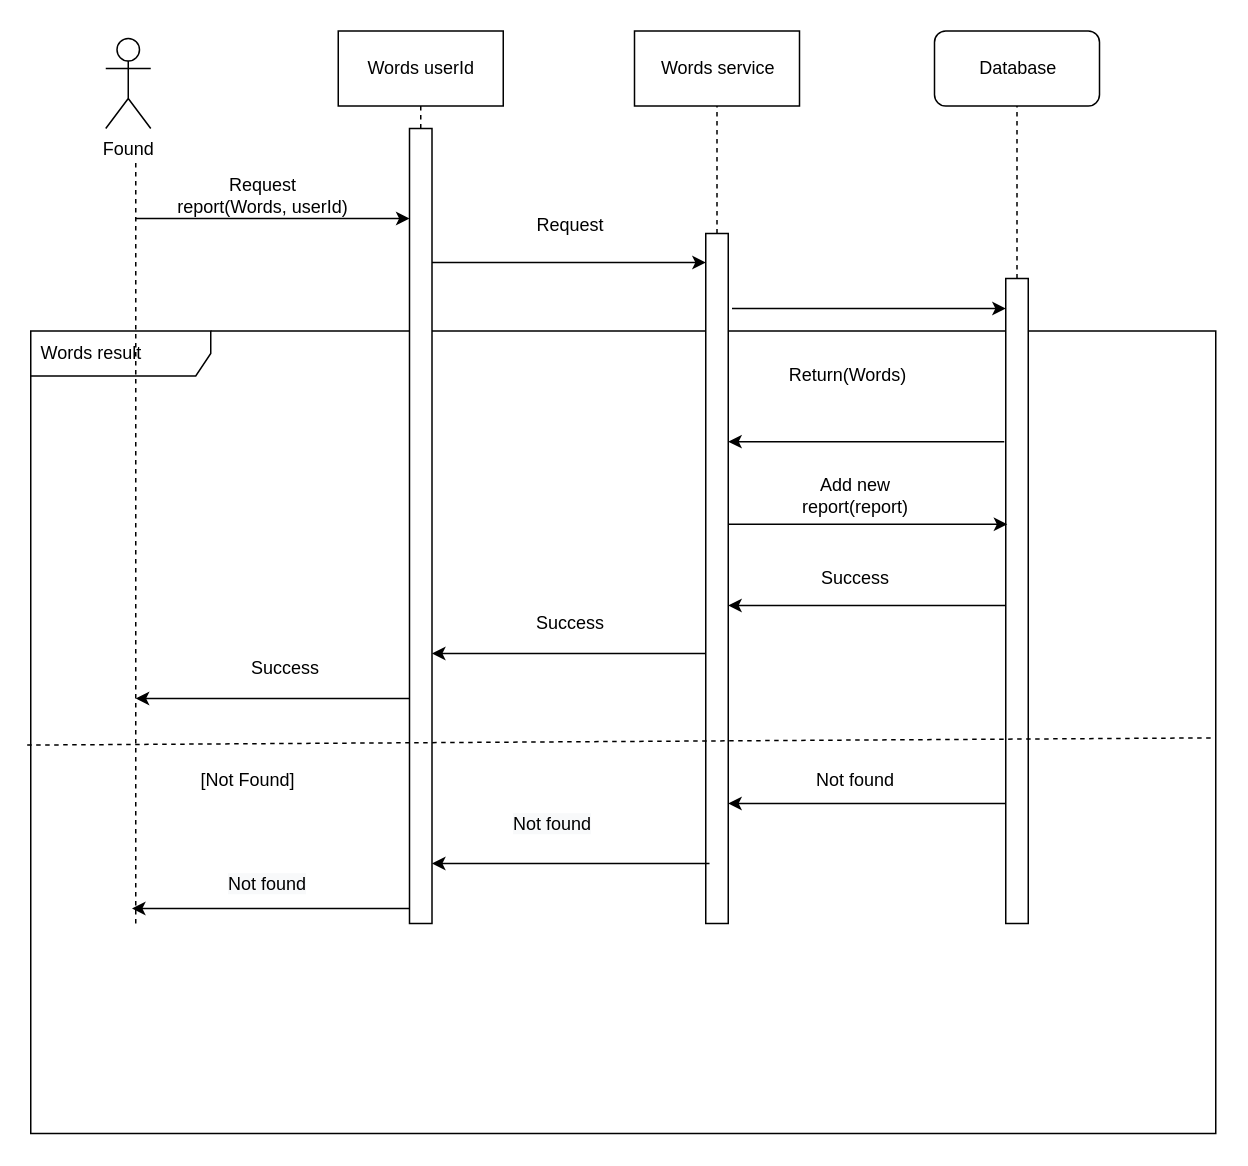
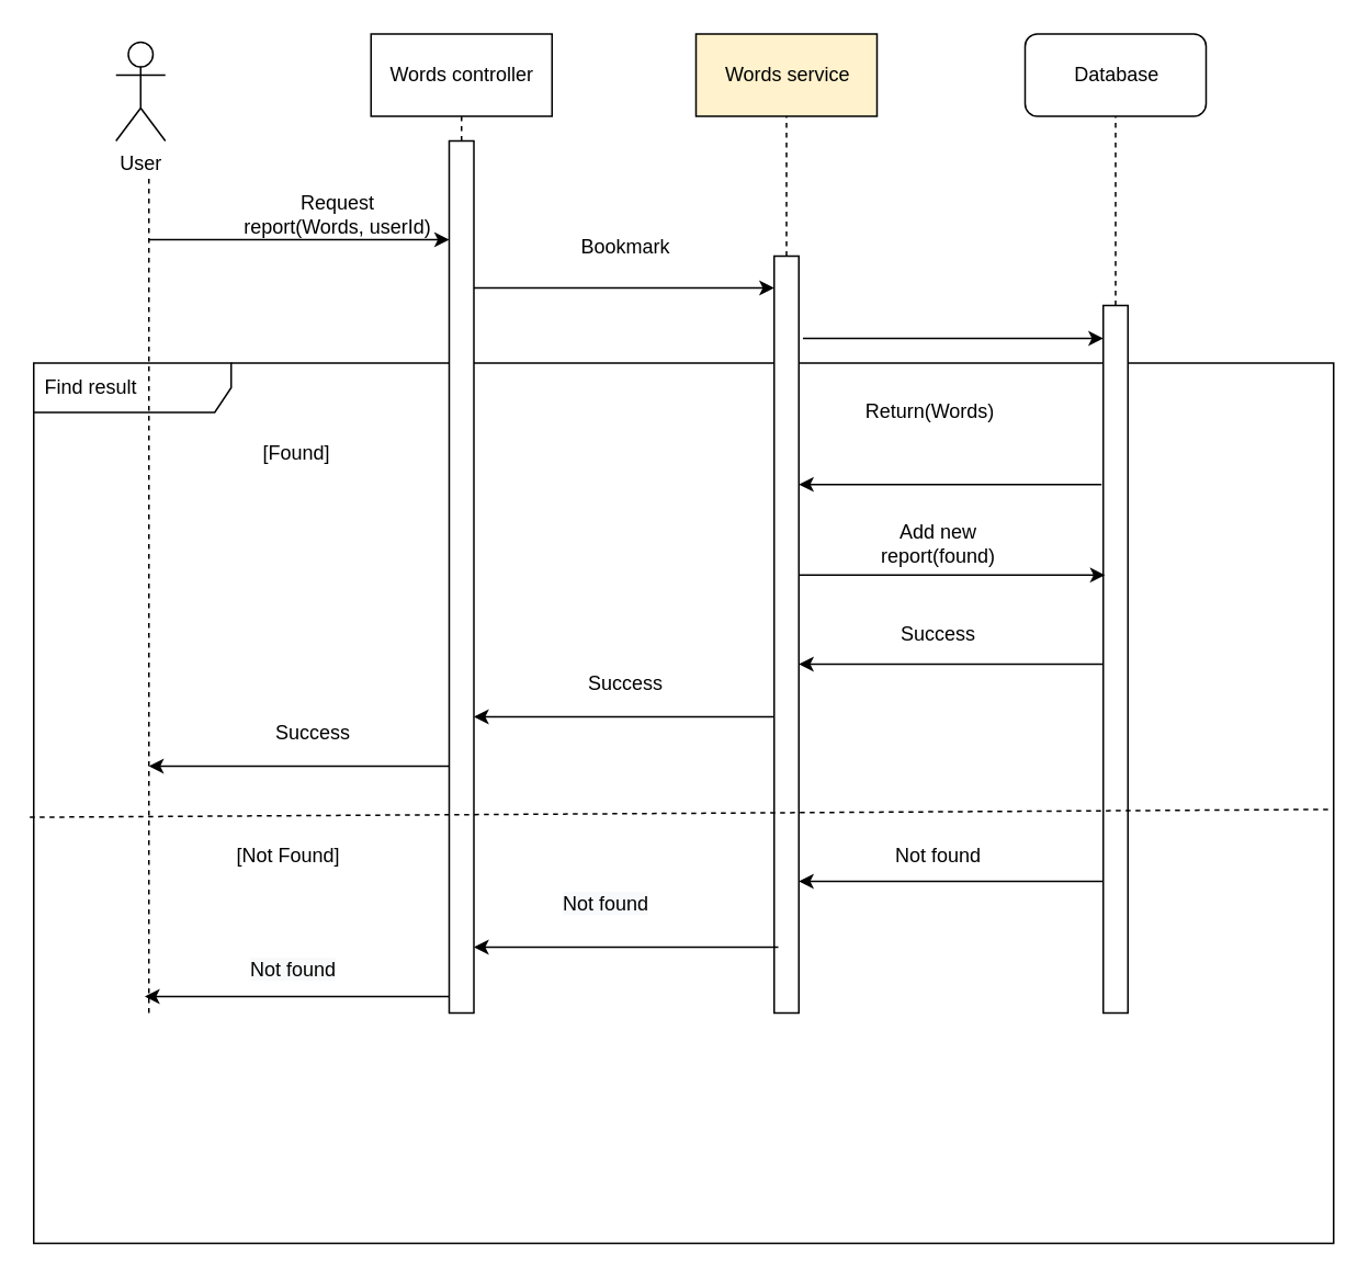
  <mxCell id="0" />
  <mxCell id="1" parent="0" />
- <mxCell id="2" value="Words result" style="shape=umlFrame;whiteSpace=wrap;html=1;width=120;height=30;boundedLbl=1;verticalAlign=middle;align=left;spacingLeft=5;" vertex="1" parent="1"><mxGeometry x="20" y="220" width="790" height="535" as="geometry" /></mxCell>
- <mxCell id="3" value="Found" style="shape=umlActor;verticalLabelPosition=bottom;verticalAlign=top;html=1;outlineConnect=0;" vertex="1" parent="1"><mxGeometry x="70" y="25" width="30" height="60" as="geometry" /></mxCell>
+ <mxCell id="2" value="Find result" style="shape=umlFrame;whiteSpace=wrap;html=1;width=120;height=30;boundedLbl=1;verticalAlign=middle;align=left;spacingLeft=5;" vertex="1" parent="1"><mxGeometry x="20" y="220" width="790" height="535" as="geometry" /></mxCell>
+ <mxCell id="3" value="User" style="shape=umlActor;verticalLabelPosition=bottom;verticalAlign=top;html=1;outlineConnect=0;" vertex="1" parent="1"><mxGeometry x="70" y="25" width="30" height="60" as="geometry" /></mxCell>
  <mxCell id="4" value="" style="html=1;points=[];perimeter=orthogonalPerimeter;" vertex="1" parent="1"><mxGeometry x="272.5" y="85" width="15" height="530" as="geometry" /></mxCell>
  <mxCell id="5" value="" style="html=1;points=[];perimeter=orthogonalPerimeter;" vertex="1" parent="1"><mxGeometry x="470" y="155" width="15" height="460" as="geometry" /></mxCell>
  <mxCell id="6" value="" style="html=1;points=[];perimeter=orthogonalPerimeter;" vertex="1" parent="1"><mxGeometry x="670" y="185" width="15" height="430" as="geometry" /></mxCell>
  <mxCell id="7" value="" style="endArrow=none;html=1;rounded=0;entryX=0.667;entryY=1.333;entryDx=0;entryDy=0;entryPerimeter=0;dashed=1;" edge="1" parent="1" target="3"><mxGeometry width="50" height="50" relative="1" as="geometry"><mxPoint x="90" y="615" as="sourcePoint" /><mxPoint x="80" y="165" as="targetPoint" /></mxGeometry></mxCell>
  <mxCell id="8" value="" style="endArrow=classic;html=1;rounded=0;" edge="1" parent="1" target="4"><mxGeometry width="50" height="50" relative="1" as="geometry"><mxPoint x="90" y="145" as="sourcePoint" /><mxPoint x="270" y="145" as="targetPoint" /></mxGeometry></mxCell>
- <mxCell id="9" value="Request report(Words, userId)" style="text;html=1;strokeColor=none;fillColor=none;align=center;verticalAlign=middle;whiteSpace=wrap;rounded=0;" vertex="1" parent="1"><mxGeometry x="115" y="115" width="120" height="30" as="geometry" /></mxCell>
- <mxCell id="10" value="Request" style="text;html=1;strokeColor=none;fillColor=none;align=center;verticalAlign=middle;whiteSpace=wrap;rounded=0;" vertex="1" parent="1"><mxGeometry x="350" y="135" width="60" height="30" as="geometry" /></mxCell>
+ <mxCell id="9" value="Request report(Words, userId)" style="text;html=1;strokeColor=none;fillColor=none;align=center;verticalAlign=middle;whiteSpace=wrap;rounded=0;" vertex="1" parent="1"><mxGeometry x="145" y="115" width="120" height="30" as="geometry" /></mxCell>
+ <mxCell id="10" value="Bookmark" style="text;html=1;strokeColor=none;fillColor=none;align=center;verticalAlign=middle;whiteSpace=wrap;rounded=0;" vertex="1" parent="1"><mxGeometry x="350" y="135" width="60" height="30" as="geometry" /></mxCell>
  <mxCell id="11" value="" style="endArrow=classic;html=1;rounded=0;entryX=0;entryY=0.042;entryDx=0;entryDy=0;entryPerimeter=0;" edge="1" parent="1" source="4" target="5"><mxGeometry width="50" height="50" relative="1" as="geometry"><mxPoint x="287.5" y="175.06" as="sourcePoint" /><mxPoint x="467.495" y="175" as="targetPoint" /></mxGeometry></mxCell>
  <mxCell id="12" value="" style="endArrow=none;dashed=1;html=1;rounded=0;entryX=0.5;entryY=1;entryDx=0;entryDy=0;" edge="1" parent="1" source="4" target="13"><mxGeometry width="50" height="50" relative="1" as="geometry"><mxPoint x="190" y="235" as="sourcePoint" /><mxPoint x="240" y="185" as="targetPoint" /></mxGeometry></mxCell>
- <mxCell id="13" value="&lt;span style=&quot;&quot;&gt;Words userId&lt;/span&gt;" style="html=1;" vertex="1" parent="1"><mxGeometry x="225" y="20" width="110" height="50" as="geometry" /></mxCell>
- <mxCell id="14" value="&lt;span style=&quot;&quot;&gt;Words service&lt;/span&gt;" style="html=1;" vertex="1" parent="1"><mxGeometry x="422.5" y="20" width="110" height="50" as="geometry" /></mxCell>
+ <mxCell id="13" value="&lt;span style=&quot;&quot;&gt;Words controller&lt;/span&gt;" style="html=1;" vertex="1" parent="1"><mxGeometry x="225" y="20" width="110" height="50" as="geometry" /></mxCell>
+ <mxCell id="14" value="&lt;span style=&quot;&quot;&gt;Words service&lt;/span&gt;" style="html=1;fillColor=#fff2cc;" vertex="1" parent="1"><mxGeometry x="422.5" y="20" width="110" height="50" as="geometry" /></mxCell>
  <mxCell id="15" value="&lt;span style=&quot;&quot;&gt;Database&lt;/span&gt;" style="html=1;rounded=1;" vertex="1" parent="1"><mxGeometry x="622.5" y="20" width="110" height="50" as="geometry" /></mxCell>
  <mxCell id="16" value="" style="endArrow=none;dashed=1;html=1;rounded=0;entryX=0.5;entryY=1;entryDx=0;entryDy=0;" edge="1" parent="1" source="5" target="14"><mxGeometry width="50" height="50" relative="1" as="geometry"><mxPoint x="290" y="95" as="sourcePoint" /><mxPoint x="290" y="80" as="targetPoint" /></mxGeometry></mxCell>
  <mxCell id="17" value="" style="endArrow=none;dashed=1;html=1;rounded=0;entryX=0.5;entryY=1;entryDx=0;entryDy=0;" edge="1" parent="1" source="6" target="15"><mxGeometry width="50" height="50" relative="1" as="geometry"><mxPoint x="300" y="105" as="sourcePoint" /><mxPoint x="300" y="90" as="targetPoint" /></mxGeometry></mxCell>
  <mxCell id="18" value="" style="endArrow=classic;html=1;rounded=0;entryX=0;entryY=0.042;entryDx=0;entryDy=0;entryPerimeter=0;" edge="1" parent="1"><mxGeometry width="50" height="50" relative="1" as="geometry"><mxPoint x="487.5" y="205" as="sourcePoint" /><mxPoint x="670" y="205" as="targetPoint" /></mxGeometry></mxCell>
  <mxCell id="19" value="" style="endArrow=classic;html=1;rounded=0;exitX=-0.067;exitY=0.253;exitDx=0;exitDy=0;exitPerimeter=0;" edge="1" parent="1" source="6" target="5"><mxGeometry width="50" height="50" relative="1" as="geometry"><mxPoint x="660" y="295" as="sourcePoint" /><mxPoint x="490" y="265" as="targetPoint" /></mxGeometry></mxCell>
  <mxCell id="20" value="Return(Words)" style="text;html=1;strokeColor=none;fillColor=none;align=center;verticalAlign=middle;whiteSpace=wrap;rounded=0;" vertex="1" parent="1"><mxGeometry x="535" y="235" width="60" height="30" as="geometry" /></mxCell>
  <mxCell id="21" value="" style="endArrow=classic;html=1;rounded=0;entryX=0.067;entryY=0.381;entryDx=0;entryDy=0;entryPerimeter=0;" edge="1" parent="1" source="5" target="6"><mxGeometry width="50" height="50" relative="1" as="geometry"><mxPoint x="478.75" y="399.5" as="sourcePoint" /><mxPoint x="661.25" y="399.5" as="targetPoint" /></mxGeometry></mxCell>
- <mxCell id="22" value="Add new report(report)" style="text;html=1;strokeColor=none;fillColor=none;align=center;verticalAlign=middle;whiteSpace=wrap;rounded=0;" vertex="1" parent="1"><mxGeometry x="540" y="315" width="60" height="30" as="geometry" /></mxCell>
+ <mxCell id="22" value="Add new report(found)" style="text;html=1;strokeColor=none;fillColor=none;align=center;verticalAlign=middle;whiteSpace=wrap;rounded=0;" vertex="1" parent="1"><mxGeometry x="540" y="315" width="60" height="30" as="geometry" /></mxCell>
  <mxCell id="23" value="" style="endArrow=classic;html=1;rounded=0;exitX=0;exitY=0.507;exitDx=0;exitDy=0;exitPerimeter=0;" edge="1" parent="1" source="6" target="5"><mxGeometry width="50" height="50" relative="1" as="geometry"><mxPoint x="670.005" y="415" as="sourcePoint" /><mxPoint x="480" y="405" as="targetPoint" /></mxGeometry></mxCell>
  <mxCell id="24" value="Success" style="text;html=1;strokeColor=none;fillColor=none;align=center;verticalAlign=middle;whiteSpace=wrap;rounded=0;" vertex="1" parent="1"><mxGeometry x="540" y="370" width="60" height="30" as="geometry" /></mxCell>
  <mxCell id="25" value="" style="endArrow=classic;html=1;rounded=0;" edge="1" parent="1"><mxGeometry width="50" height="50" relative="1" as="geometry"><mxPoint x="470" y="435" as="sourcePoint" /><mxPoint x="287.5" y="435" as="targetPoint" /></mxGeometry></mxCell>
  <mxCell id="26" value="Success" style="text;html=1;strokeColor=none;fillColor=none;align=center;verticalAlign=middle;whiteSpace=wrap;rounded=0;" vertex="1" parent="1"><mxGeometry x="350" y="400" width="60" height="30" as="geometry" /></mxCell>
  <mxCell id="27" value="" style="endArrow=classic;html=1;rounded=0;" edge="1" parent="1"><mxGeometry width="50" height="50" relative="1" as="geometry"><mxPoint x="272.5" y="465" as="sourcePoint" /><mxPoint x="90" y="465" as="targetPoint" /></mxGeometry></mxCell>
  <mxCell id="28" value="Success" style="text;html=1;strokeColor=none;fillColor=none;align=center;verticalAlign=middle;whiteSpace=wrap;rounded=0;" vertex="1" parent="1"><mxGeometry x="160" y="430" width="60" height="30" as="geometry" /></mxCell>
  <mxCell id="29" value="" style="endArrow=classic;html=1;rounded=0;exitX=0;exitY=0.507;exitDx=0;exitDy=0;exitPerimeter=0;" edge="1" parent="1"><mxGeometry width="50" height="50" relative="1" as="geometry"><mxPoint x="670" y="535" as="sourcePoint" /><mxPoint x="485" y="535" as="targetPoint" /></mxGeometry></mxCell>
  <mxCell id="30" value="Not found" style="text;html=1;strokeColor=none;fillColor=none;align=center;verticalAlign=middle;whiteSpace=wrap;rounded=0;" vertex="1" parent="1"><mxGeometry x="540" y="505" width="60" height="30" as="geometry" /></mxCell>
  <mxCell id="31" value="" style="endArrow=classic;html=1;rounded=0;exitX=0;exitY=0.507;exitDx=0;exitDy=0;exitPerimeter=0;" edge="1" parent="1"><mxGeometry width="50" height="50" relative="1" as="geometry"><mxPoint x="472.5" y="575" as="sourcePoint" /><mxPoint x="287.5" y="575" as="targetPoint" /></mxGeometry></mxCell>
  <mxCell id="32" value="&lt;span style=&quot;color: rgb(0, 0, 0); font-family: Helvetica; font-size: 12px; font-style: normal; font-variant-ligatures: normal; font-variant-caps: normal; font-weight: 400; letter-spacing: normal; orphans: 2; text-align: center; text-indent: 0px; text-transform: none; widows: 2; word-spacing: 0px; -webkit-text-stroke-width: 0px; background-color: rgb(248, 249, 250); text-decoration-thickness: initial; text-decoration-style: initial; text-decoration-color: initial; float: none; display: inline !important;&quot;&gt;Not found&lt;/span&gt;" style="text;whiteSpace=wrap;html=1;" vertex="1" parent="1"><mxGeometry x="340" y="535" width="80" height="30" as="geometry" /></mxCell>
  <mxCell id="33" value="" style="endArrow=classic;html=1;rounded=0;exitX=0;exitY=0.507;exitDx=0;exitDy=0;exitPerimeter=0;" edge="1" parent="1"><mxGeometry width="50" height="50" relative="1" as="geometry"><mxPoint x="272.5" y="605" as="sourcePoint" /><mxPoint x="87.5" y="605" as="targetPoint" /></mxGeometry></mxCell>
  <mxCell id="34" value="&lt;span style=&quot;color: rgb(0, 0, 0); font-family: Helvetica; font-size: 12px; font-style: normal; font-variant-ligatures: normal; font-variant-caps: normal; font-weight: 400; letter-spacing: normal; orphans: 2; text-align: center; text-indent: 0px; text-transform: none; widows: 2; word-spacing: 0px; -webkit-text-stroke-width: 0px; background-color: rgb(248, 249, 250); text-decoration-thickness: initial; text-decoration-style: initial; text-decoration-color: initial; float: none; display: inline !important;&quot;&gt;Not found&lt;/span&gt;" style="text;whiteSpace=wrap;html=1;" vertex="1" parent="1"><mxGeometry x="150" y="575" width="80" height="30" as="geometry" /></mxCell>
+ <mxCell id="35" value="[Found]" style="text;html=1;strokeColor=none;fillColor=none;align=center;verticalAlign=middle;whiteSpace=wrap;rounded=0;" vertex="1" parent="1"><mxGeometry x="150" y="260" width="60" height="30" as="geometry" /></mxCell>
  <mxCell id="36" value="" style="endArrow=none;dashed=1;html=1;rounded=0;exitX=-0.003;exitY=0.516;exitDx=0;exitDy=0;exitPerimeter=0;entryX=1;entryY=0.507;entryDx=0;entryDy=0;entryPerimeter=0;" edge="1" parent="1" source="2" target="2"><mxGeometry width="50" height="50" relative="1" as="geometry"><mxPoint x="500" y="395" as="sourcePoint" /><mxPoint x="550" y="345" as="targetPoint" /></mxGeometry></mxCell>
- <mxCell id="37" value="[Not Found]" style="text;html=1;strokeColor=none;fillColor=none;align=center;verticalAlign=middle;whiteSpace=wrap;rounded=0;" vertex="1" parent="1"><mxGeometry x="120" y="505" width="90" height="30" as="geometry" /></mxCell>
+ <mxCell id="37" value="[Not Found]" style="text;html=1;strokeColor=none;fillColor=none;align=center;verticalAlign=middle;whiteSpace=wrap;rounded=0;" vertex="1" parent="1"><mxGeometry x="130" y="505" width="90" height="30" as="geometry" /></mxCell>
